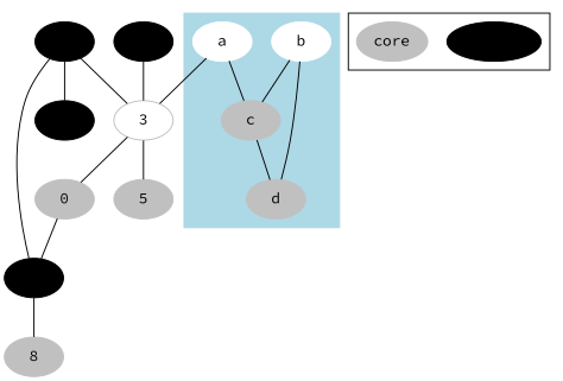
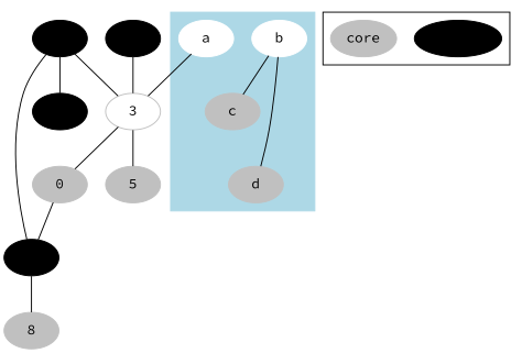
  graph {
    fontname="Source Code Pro"
    node [color=grey fontname="Source Code Pro" style=filled]
    edge [fontname="Source Code Pro"]
    1 [color=black]
    2 [color=black]
    6 [color=black]
    7 [color=black]
    3 [fillcolor=white]
    n6 [label=0]
    5
    8
    a [color=white]
    b [color=white]
    c
    d
    access [color=black]
    core
    subgraph sub_1 {
      1
      2
      6
      7
      3
      n6
      5
      8
    }
    subgraph cluster_2 {
      color=lightblue
      style=filled
      a
      b
      c
      d
    }
    subgraph cluster_3 {
      access
      core
    }
    1 -- 3
    2 -- 6
    2 -- 7
    2 -- 3
    6 -- 8
    3 -- n6
    3 -- 5
    n6 -- 6
    a -- 3
-   a -- c
    b -- c
    b -- d
-   c -- d
  }
